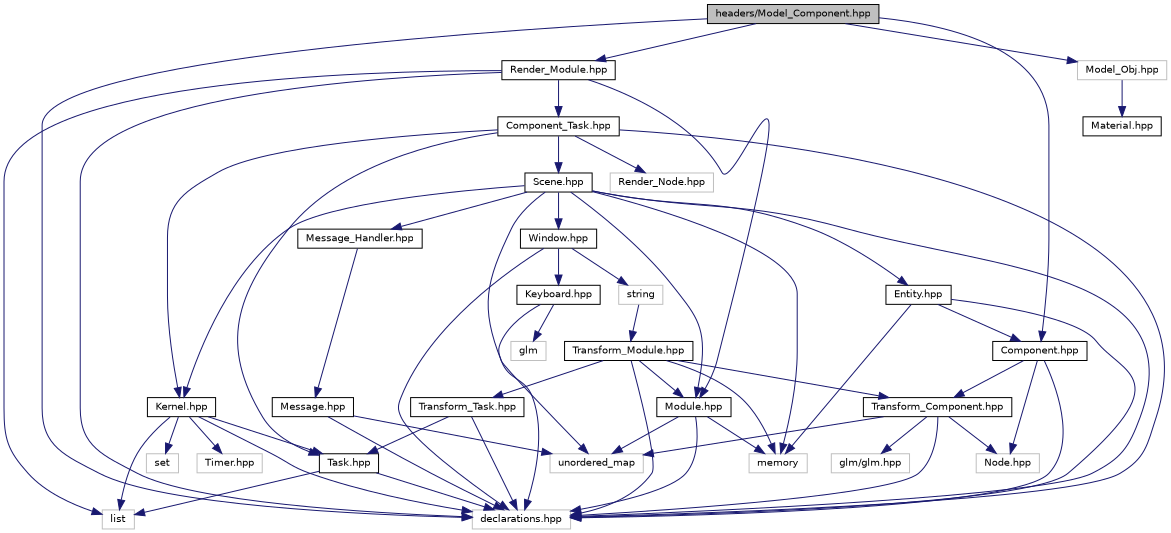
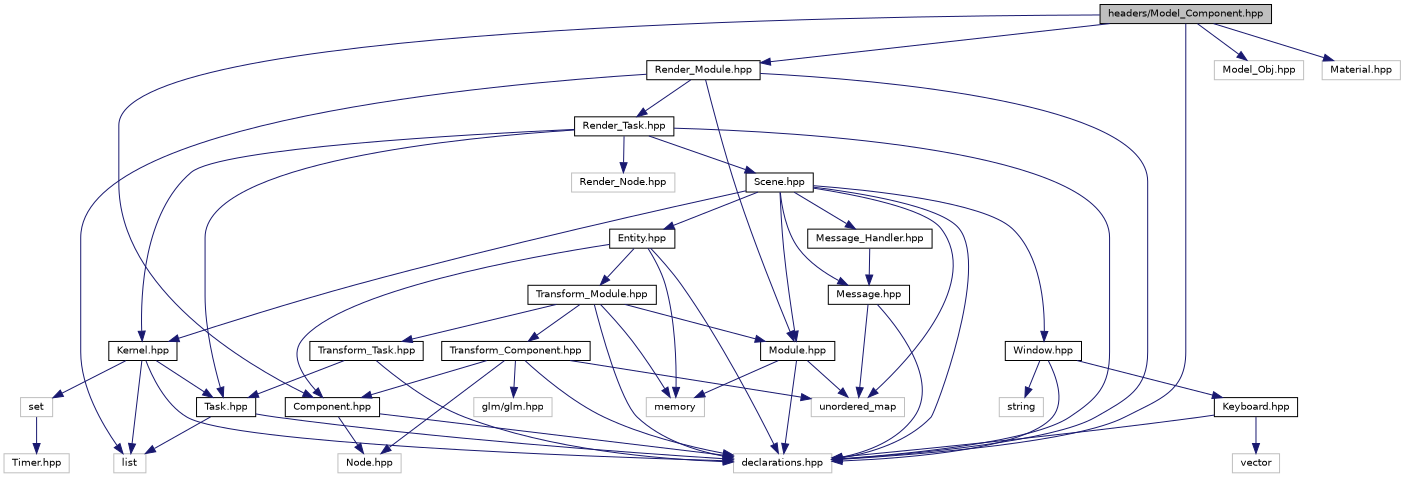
  digraph {
    node [color=black fillcolor=white fontname=Helvetica fontsize=10 shape=record style=filled]
    edge [color=midnightblue fontname=Helvetica fontsize=10 labelfontname=Helvetica labelfontsize=10 style=solid]
    n1 [fillcolor=grey75 fontcolor=black height=0.2 label="headers/Model_Component.hpp" width=0.4]
    n2 [color=grey75 height=0.2 label="declarations.hpp" width=0.4]
    n3 [height=0.2 label="Component.hpp" width=0.4]
    n4 [height=0.2 label="Render_Module.hpp" width=0.4]
    n5 [color=grey75 height=0.2 label="Model_Obj.hpp" width=0.4]
-   n6 [height=0.2 label="Material.hpp" width=0.4]
+   n6 [color=grey75 height=0.2 label="Material.hpp" width=0.4]
    n7 [color=grey75 height=0.2 label="Node.hpp" width=0.4]
    n8 [height=0.2 label="Module.hpp" width=0.4]
-   n9 [height=0.2 label="Component_Task.hpp" width=0.4]
+   n9 [height=0.2 label="Render_Task.hpp" width=0.4]
    n10 [color=grey75 height=0.2 label=list width=0.4]
    n11 [color=grey75 height=0.2 label=memory width=0.4]
    n12 [color=grey75 height=0.2 label=unordered_map width=0.4]
    n13 [height=0.2 label="Task.hpp" width=0.4]
    n14 [color=grey75 height=0.2 label="Render_Node.hpp" width=0.4]
    n15 [height=0.2 label="Kernel.hpp" width=0.4]
    n16 [height=0.2 label="Scene.hpp" width=0.4]
    n17 [color=grey75 height=0.2 label="Timer.hpp" width=0.4]
    n18 [color=grey75 height=0.2 label=set width=0.4]
    n19 [height=0.2 label="Entity.hpp" width=0.4]
    n20 [height=0.2 label="Message_Handler.hpp" width=0.4]
    n21 [height=0.2 label="Window.hpp" width=0.4]
    n22 [height=0.2 label="Transform_Module.hpp" width=0.4]
    n23 [height=0.2 label="Message.hpp" width=0.4]
    n24 [color=grey75 height=0.2 label=string width=0.4]
    n25 [height=0.2 label="Keyboard.hpp" width=0.4]
    n26 [height=0.2 label="Transform_Component.hpp" width=0.4]
    n27 [height=0.2 label="Transform_Task.hpp" width=0.4]
    n28 [color=grey75 height=0.2 label="glm/glm.hpp" width=0.4]
-   n29 [color=grey75 height=0.2 label=glm width=0.4]
+   n29 [color=grey75 height=0.2 label=vector width=0.4]
    n1 -> n2
    n1 -> n3
    n1 -> n4
    n1 -> n5
-   n5 -> n6
+   n1 -> n6
    n3 -> n2
    n3 -> n7
    n4 -> n2
    n4 -> n8
    n4 -> n9
    n4 -> n10
    n8 -> n2
    n8 -> n11
    n8 -> n12
    n9 -> n2
    n9 -> n13
    n9 -> n14
    n9 -> n15
    n9 -> n16
    n13 -> n2
    n13 -> n10
    n15 -> n2
    n15 -> n10
    n15 -> n13
-   n15 -> n17
+   n18 -> n17
    n15 -> n18
    n16 -> n2
    n16 -> n8
-   n16 -> n11
+   n16 -> n23
    n16 -> n12
    n16 -> n15
    n16 -> n19
    n16 -> n20
    n16 -> n21
    n19 -> n2
    n19 -> n3
    n19 -> n11
-   n24 -> n22
+   n19 -> n22
    n20 -> n23
    n21 -> n2
    n21 -> n24
    n21 -> n25
    n22 -> n2
    n22 -> n8
    n22 -> n11
    n22 -> n26
    n22 -> n27
    n23 -> n2
    n23 -> n12
    n25 -> n2
    n25 -> n29
    n26 -> n2
-   n3 -> n26
+   n26 -> n3
    n26 -> n7
    n26 -> n12
    n26 -> n28
    n27 -> n2
    n27 -> n13
  }
